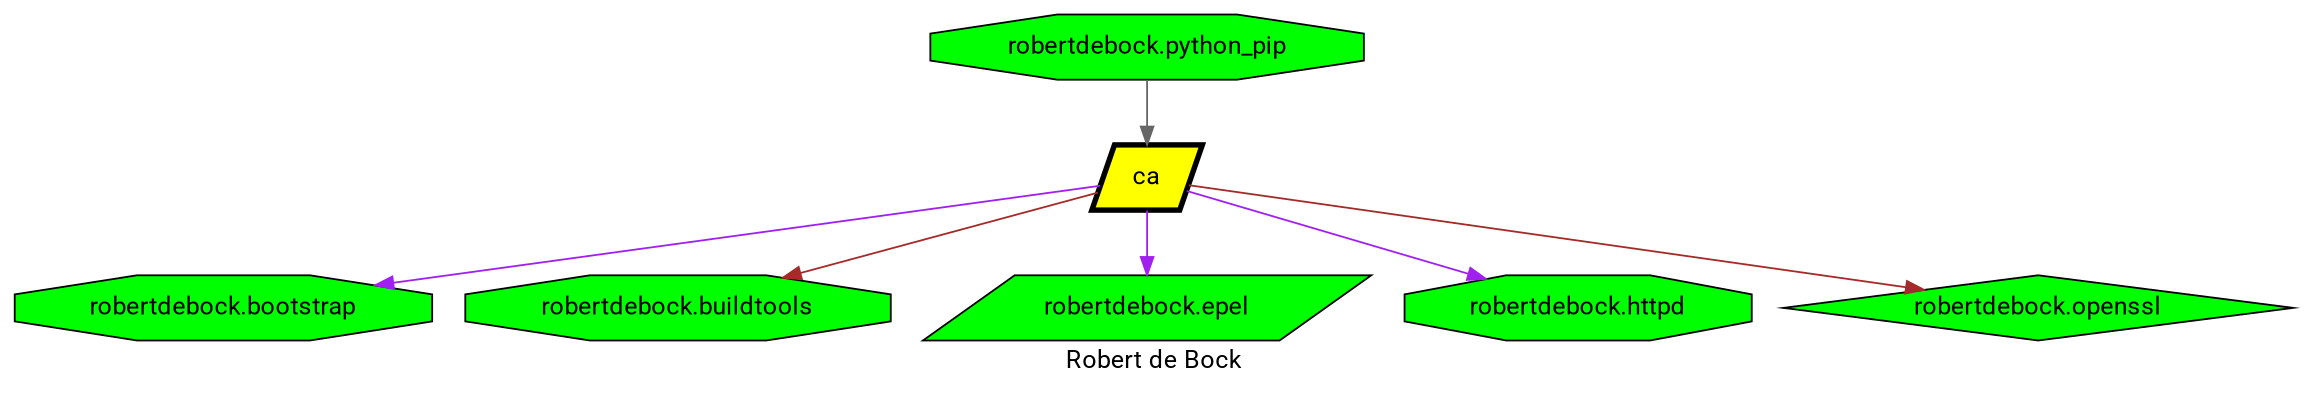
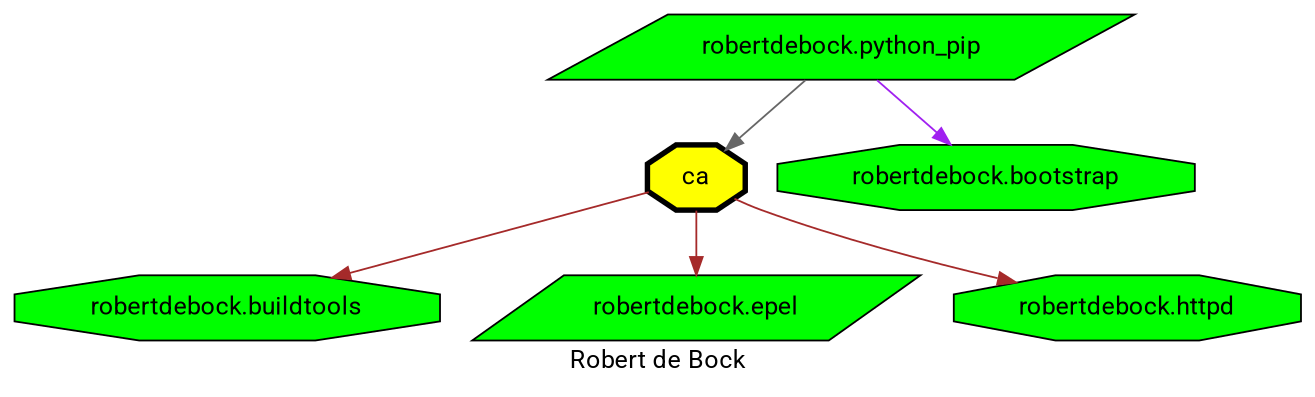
  digraph {
    fontname=Roboto
    label="Robert de Bock"
    node [fillcolor=green fontname=Roboto shape=parallelogram style=filled]
    edge [color=brown fontname=Roboto]
-   ca [fillcolor=yellow penwidth=3]
+   ca [fillcolor=yellow penwidth=3 shape=octagon]
    "robertdebock.bootstrap" [shape=octagon]
    "robertdebock.buildtools" [shape=octagon]
    "robertdebock.epel"
    "robertdebock.httpd" [shape=octagon]
-   "robertdebock.openssl" [shape=diamond]
-   "robertdebock.python_pip" [shape=octagon]
-   ca -> "robertdebock.bootstrap" [color=purple]
+   "robertdebock.python_pip"
+   "robertdebock.python_pip" -> "robertdebock.bootstrap" [color=purple]
    ca -> "robertdebock.buildtools"
-   ca -> "robertdebock.epel" [color=purple]
-   ca -> "robertdebock.httpd" [color=purple]
-   ca -> "robertdebock.openssl"
+   ca -> "robertdebock.epel"
+   ca -> "robertdebock.httpd"
    "robertdebock.python_pip" -> ca [color=gray40]
  }
